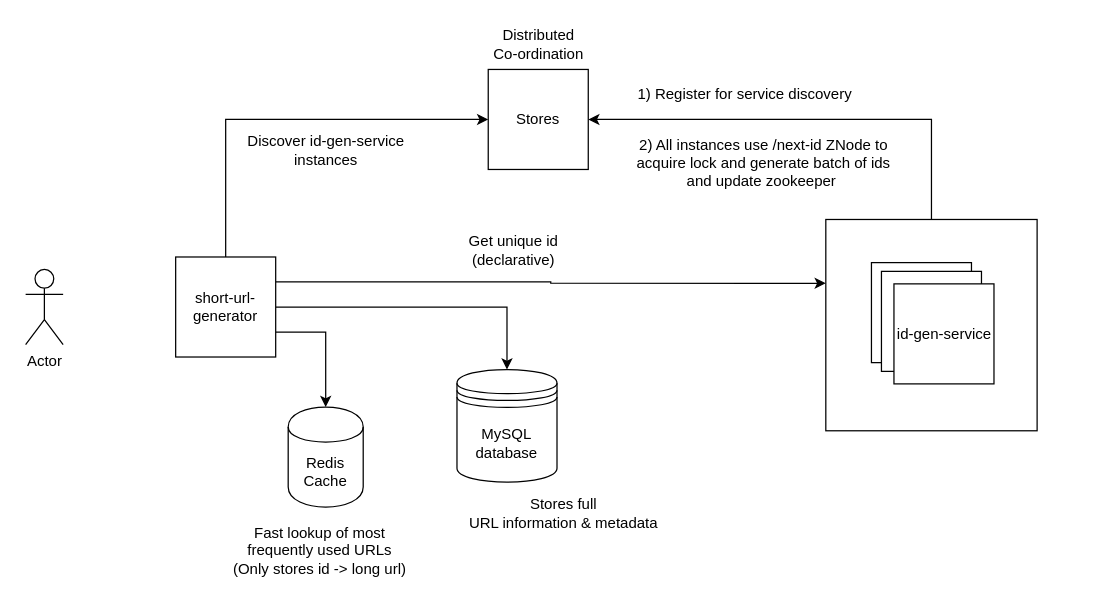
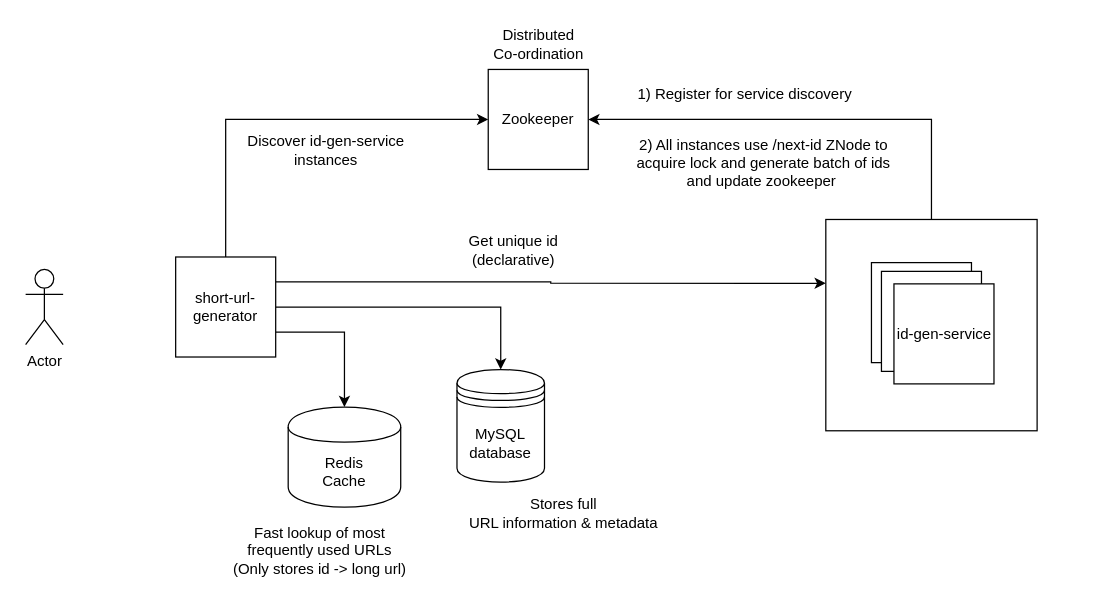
  <mxCell id="0" />
  <mxCell id="1" parent="0" />
  <mxCell id="2" value="" style="group" vertex="1" connectable="0" parent="1"><mxGeometry x="660" y="175" width="169" height="169" as="geometry" /></mxCell>
  <mxCell id="3" value="" style="group" vertex="1" connectable="0" parent="2"><mxGeometry width="169" height="169" as="geometry" /></mxCell>
  <mxCell id="4" value="" style="whiteSpace=wrap;html=1;aspect=fixed;" parent="3" vertex="1"><mxGeometry width="169" height="169" as="geometry" /></mxCell>
  <mxCell id="5" style="edgeStyle=orthogonalEdgeStyle;rounded=0;orthogonalLoop=1;jettySize=auto;html=1;exitX=0.5;exitY=0;exitDx=0;exitDy=0;entryX=1;entryY=0.5;entryDx=0;entryDy=0;" edge="1" parent="1" source="4" target="6"><mxGeometry relative="1" as="geometry" /></mxCell>
- <mxCell id="6" value="Stores" style="whiteSpace=wrap;html=1;aspect=fixed;" parent="1" vertex="1"><mxGeometry x="390" y="55" width="80" height="80" as="geometry" /></mxCell>
+ <mxCell id="6" value="Zookeeper" style="whiteSpace=wrap;html=1;aspect=fixed;" parent="1" vertex="1"><mxGeometry x="390" y="55" width="80" height="80" as="geometry" /></mxCell>
  <mxCell id="7" style="edgeStyle=orthogonalEdgeStyle;rounded=0;orthogonalLoop=1;jettySize=auto;html=1;exitX=0.5;exitY=0;exitDx=0;exitDy=0;entryX=0;entryY=0.5;entryDx=0;entryDy=0;" parent="1" source="11" target="6" edge="1"><mxGeometry relative="1" as="geometry" /></mxCell>
  <mxCell id="8" style="edgeStyle=orthogonalEdgeStyle;rounded=0;orthogonalLoop=1;jettySize=auto;html=1;exitX=1;exitY=0.5;exitDx=0;exitDy=0;" parent="1" source="11" target="13" edge="1"><mxGeometry relative="1" as="geometry" /></mxCell>
  <mxCell id="9" style="edgeStyle=orthogonalEdgeStyle;rounded=0;orthogonalLoop=1;jettySize=auto;html=1;exitX=1;exitY=0.75;exitDx=0;exitDy=0;entryX=0.5;entryY=0;entryDx=0;entryDy=0;" parent="1" source="11" target="15" edge="1"><mxGeometry relative="1" as="geometry" /></mxCell>
  <mxCell id="10" style="edgeStyle=orthogonalEdgeStyle;rounded=0;orthogonalLoop=1;jettySize=auto;html=1;exitX=1;exitY=0.25;exitDx=0;exitDy=0;entryX=0;entryY=0.302;entryDx=0;entryDy=0;entryPerimeter=0;" parent="1" source="11" edge="1" target="4"><mxGeometry relative="1" as="geometry"><mxPoint x="610" y="225" as="targetPoint" /><Array as="points"><mxPoint x="440" y="225" /></Array></mxGeometry></mxCell>
  <mxCell id="11" value="short-url-generator" style="whiteSpace=wrap;html=1;aspect=fixed;" parent="1" vertex="1"><mxGeometry x="140" y="205" width="80" height="80" as="geometry" /></mxCell>
  <mxCell id="12" value="Discover id-gen-service &lt;br&gt;instances" style="text;html=1;align=center;verticalAlign=middle;resizable=0;points=[];autosize=1;" parent="1" vertex="1"><mxGeometry x="190" y="105" width="140" height="30" as="geometry" /></mxCell>
- <mxCell id="13" value="MySQL database" style="shape=datastore;whiteSpace=wrap;html=1;" parent="1" vertex="1"><mxGeometry x="365" y="295" width="80" height="90" as="geometry" /></mxCell>
+ <mxCell id="13" value="MySQL database" style="shape=datastore;whiteSpace=wrap;html=1;" parent="1" vertex="1"><mxGeometry x="365" y="295" width="70" height="90" as="geometry" /></mxCell>
  <mxCell id="14" value="Stores full &lt;br&gt;URL information &amp;amp; metadata" style="text;html=1;align=center;verticalAlign=middle;resizable=0;points=[];autosize=1;" parent="1" vertex="1"><mxGeometry x="365" y="395" width="170" height="30" as="geometry" /></mxCell>
- <mxCell id="15" value="Redis&lt;br&gt;Cache" style="shape=cylinder;whiteSpace=wrap;html=1;boundedLbl=1;backgroundOutline=1;" parent="1" vertex="1"><mxGeometry x="230" y="325" width="60" height="80" as="geometry" /></mxCell>
+ <mxCell id="15" value="Redis&lt;br&gt;Cache" style="shape=cylinder;whiteSpace=wrap;html=1;boundedLbl=1;backgroundOutline=1;" parent="1" vertex="1"><mxGeometry x="230" y="325" width="90" height="80" as="geometry" /></mxCell>
  <mxCell id="16" value="Fast lookup of most&lt;br&gt;frequently used URLs&lt;br&gt;(Only stores id -&amp;gt; long url)" style="text;html=1;align=center;verticalAlign=middle;resizable=0;points=[];autosize=1;" parent="1" vertex="1"><mxGeometry x="180" y="415" width="150" height="50" as="geometry" /></mxCell>
  <mxCell id="17" value="Actor" style="shape=umlActor;verticalLabelPosition=bottom;labelBackgroundColor=#ffffff;verticalAlign=top;html=1;" parent="1" vertex="1"><mxGeometry x="20" y="215" width="30" height="60" as="geometry" /></mxCell>
  <mxCell id="18" value="" style="group" parent="1" vertex="1" connectable="0"><mxGeometry x="696.5" y="209.5" width="156.5" height="109" as="geometry" /></mxCell>
  <mxCell id="19" value="" style="whiteSpace=wrap;html=1;aspect=fixed;" parent="18" vertex="1"><mxGeometry width="80" height="80" as="geometry" /></mxCell>
  <mxCell id="20" value="" style="whiteSpace=wrap;html=1;aspect=fixed;" parent="18" vertex="1"><mxGeometry x="8" y="7" width="80" height="80" as="geometry" /></mxCell>
  <mxCell id="21" value="id-gen-service" style="whiteSpace=wrap;html=1;aspect=fixed;" parent="18" vertex="1"><mxGeometry x="18" y="17" width="80" height="80" as="geometry" /></mxCell>
  <mxCell id="22" value="Get unique id&lt;br&gt;(declarative)" style="text;html=1;align=center;verticalAlign=middle;resizable=0;points=[];autosize=1;" parent="1" vertex="1"><mxGeometry x="365" y="185" width="90" height="30" as="geometry" /></mxCell>
  <mxCell id="23" value="1) Register for service discovery" style="text;html=1;align=center;verticalAlign=middle;resizable=0;points=[];autosize=1;" vertex="1" parent="1"><mxGeometry x="500" y="65" width="190" height="20" as="geometry" /></mxCell>
  <mxCell id="24" value="Distributed&lt;br&gt;Co-ordination" style="text;html=1;align=center;verticalAlign=middle;resizable=0;points=[];autosize=1;" vertex="1" parent="1"><mxGeometry x="385" y="20" width="90" height="30" as="geometry" /></mxCell>
  <mxCell id="25" value="2) All instances use /next-id ZNode to&lt;br&gt;acquire lock and generate batch of ids&lt;br&gt;and update zookeeper&amp;nbsp;" style="text;html=1;align=center;verticalAlign=middle;resizable=0;points=[];autosize=1;" vertex="1" parent="1"><mxGeometry x="500" y="105" width="220" height="50" as="geometry" /></mxCell>
